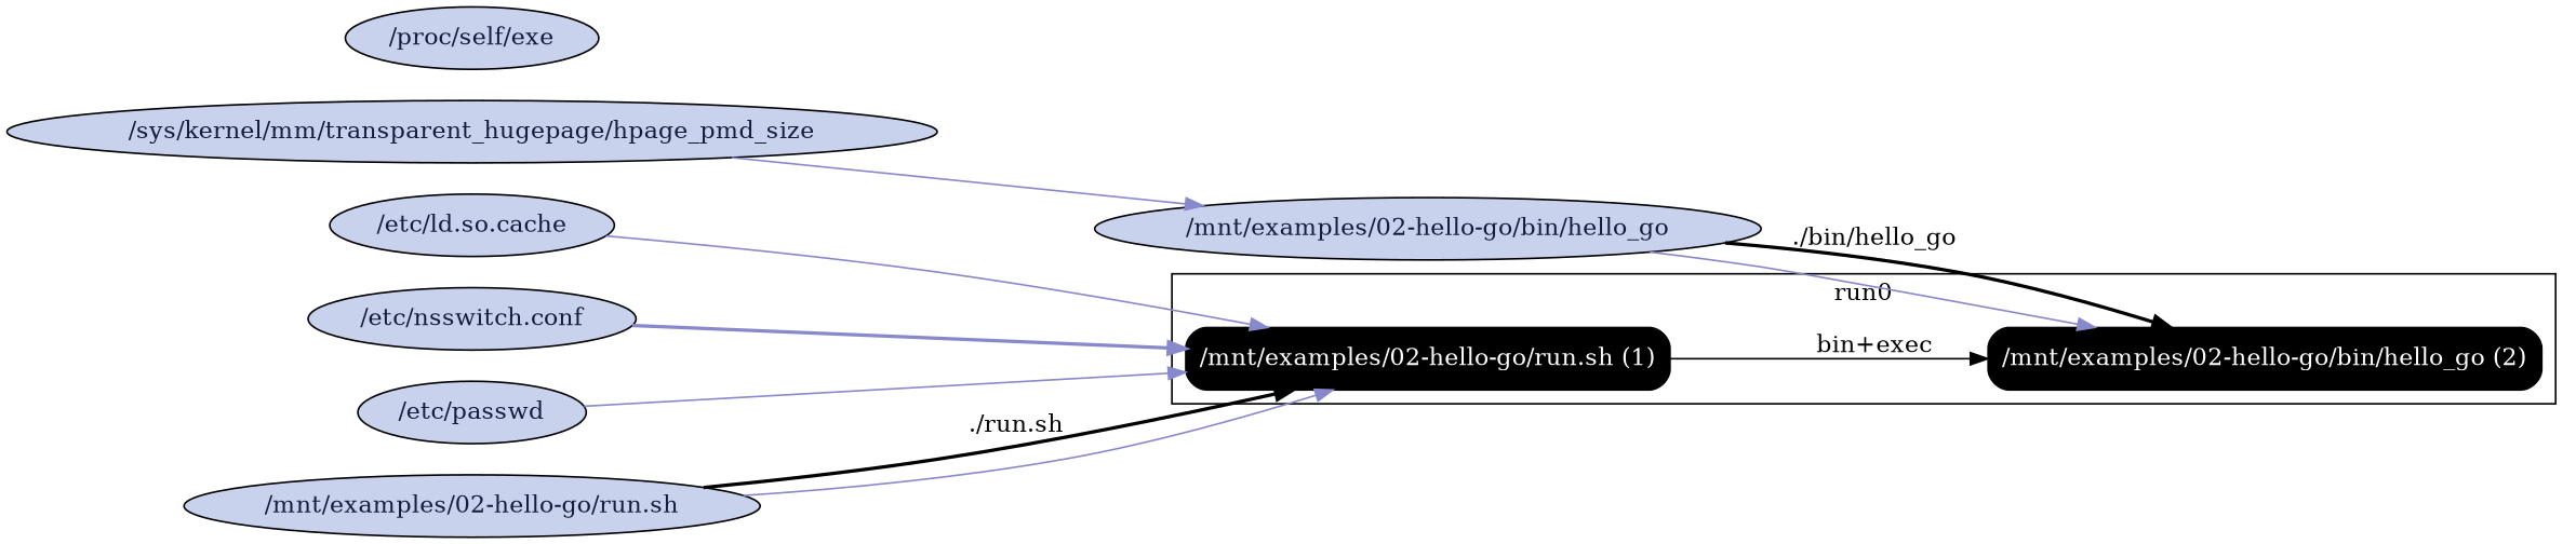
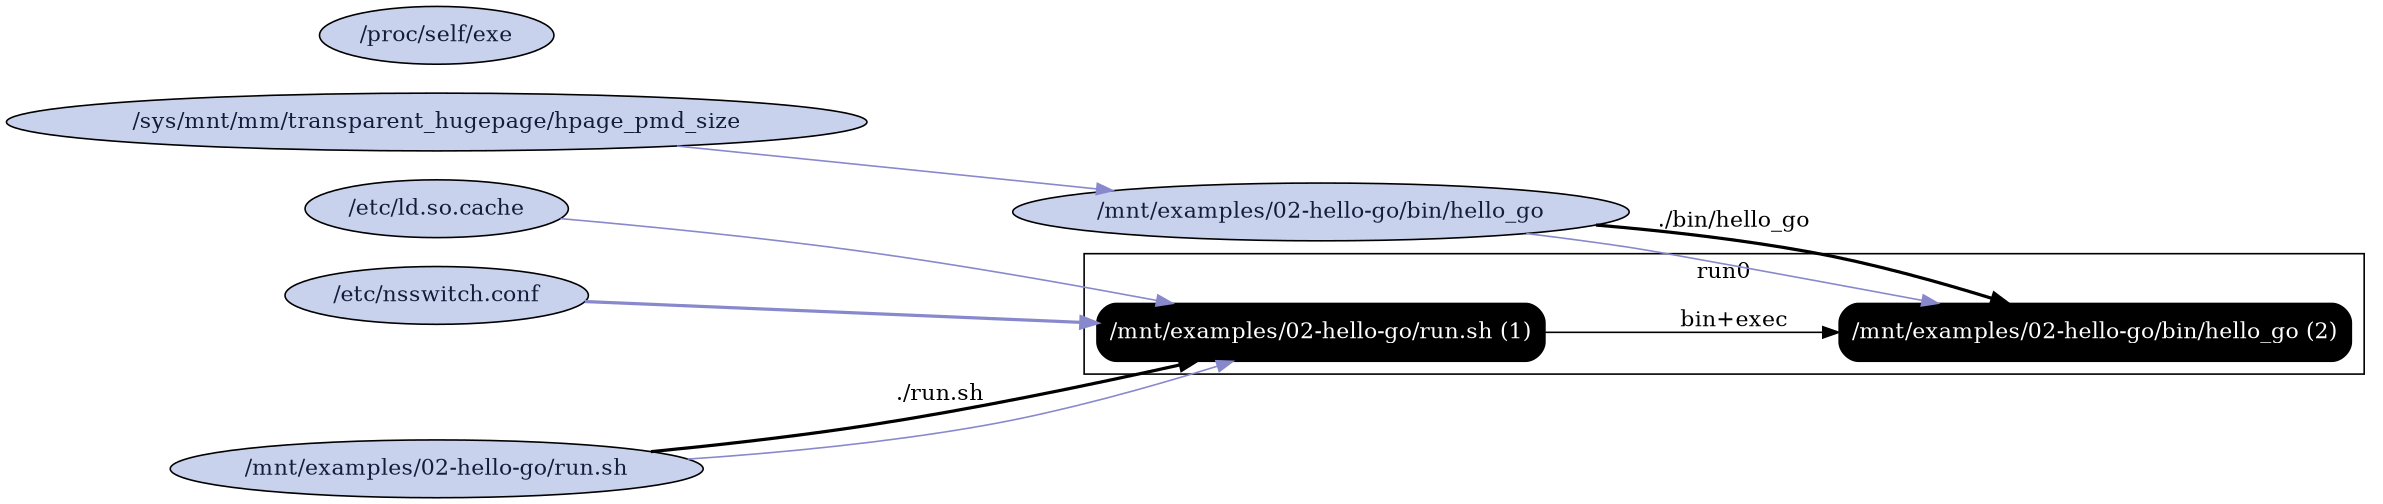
  digraph {
    rankdir=LR
    node [fillcolor="#C9D2ED" fontcolor="#131C39" shape=ellipse style="filled,rounded"]
    edge [color="#8888CC"]
    n1 [fillcolor=black fontcolor=white label="/mnt/examples/02-hello-go/run.sh (1)" shape=box]
    n2 [fillcolor=black fontcolor=white label="/mnt/examples/02-hello-go/bin/hello_go (2)" shape=box]
    "/etc/ld.so.cache"
    "/etc/nsswitch.conf"
-   "/etc/passwd"
    "/mnt/examples/02-hello-go/bin/hello_go"
    "/mnt/examples/02-hello-go/run.sh"
    "/proc/self/exe"
-   "/sys/kernel/mm/transparent_hugepage/hpage_pmd_size"
+   "/sys/kernel/mm/transparent_hugepage/hpage_pmd_size" [label="/sys/mnt/mm/transparent_hugepage/hpage_pmd_size"]
    subgraph cluster_1 {
      label=run0
      n1
      n2
    }
    n1 -> n2 [label="bin+exec" color=""]
    "/etc/ld.so.cache" -> n1
    "/etc/nsswitch.conf" -> n1 [style=bold]
-   "/etc/passwd" -> n1
    "/mnt/examples/02-hello-go/bin/hello_go" -> n2 [label="./bin/hello_go" style=bold color=""]
    "/mnt/examples/02-hello-go/bin/hello_go" -> n2
    "/mnt/examples/02-hello-go/run.sh" -> n1 [label="./run.sh" style=bold color=""]
    "/mnt/examples/02-hello-go/run.sh" -> n1
    "/sys/kernel/mm/transparent_hugepage/hpage_pmd_size" -> "/mnt/examples/02-hello-go/bin/hello_go"
  }
